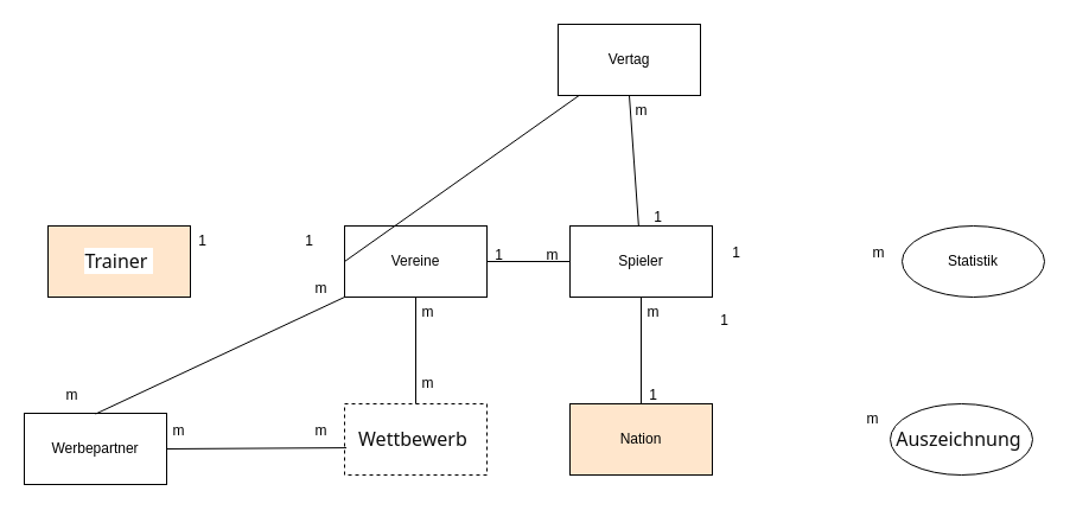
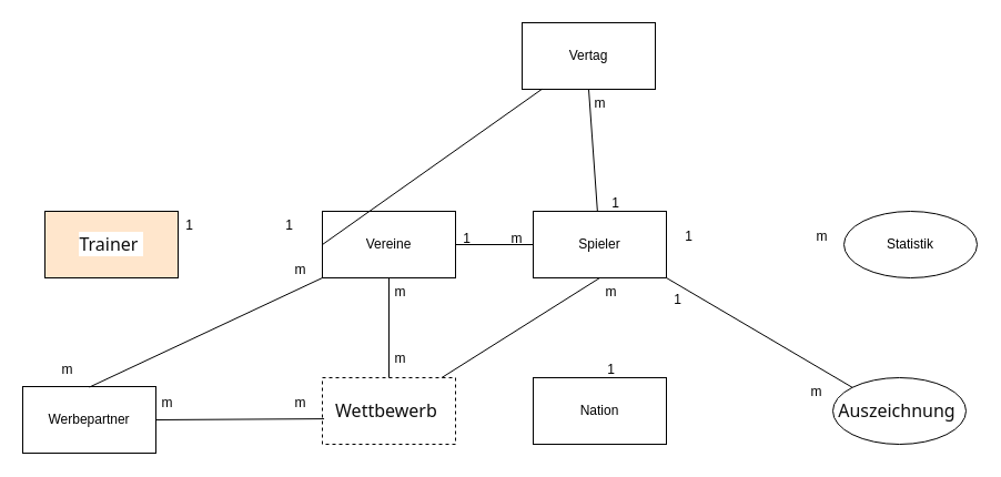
  <mxCell id="0" />
  <mxCell id="1" parent="0" />
  <mxCell id="2" value="Spieler" style="rounded=0;whiteSpace=wrap;html=1;" vertex="1" parent="1"><mxGeometry x="480" y="190" width="120" height="60" as="geometry" /></mxCell>
- <mxCell id="3" value="Nation" style="rounded=0;whiteSpace=wrap;html=1;fillColor=#ffe6cc;" vertex="1" parent="1"><mxGeometry x="480" y="340" width="120" height="60" as="geometry" /></mxCell>
+ <mxCell id="3" value="Nation" style="rounded=0;whiteSpace=wrap;html=1;" vertex="1" parent="1"><mxGeometry x="480" y="340" width="120" height="60" as="geometry" /></mxCell>
  <mxCell id="4" value="Vereine" style="rounded=0;whiteSpace=wrap;html=1;" vertex="1" parent="1"><mxGeometry x="290" y="190" width="120" height="60" as="geometry" /></mxCell>
  <mxCell id="5" value="&lt;span style=&quot;color: rgb(13, 13, 13); font-family: Söhne, ui-sans-serif, system-ui, -apple-system, &amp;quot;Segoe UI&amp;quot;, Roboto, Ubuntu, Cantarell, &amp;quot;Noto Sans&amp;quot;, sans-serif, &amp;quot;Helvetica Neue&amp;quot;, Arial, &amp;quot;Apple Color Emoji&amp;quot;, &amp;quot;Segoe UI Emoji&amp;quot;, &amp;quot;Segoe UI Symbol&amp;quot;, &amp;quot;Noto Color Emoji&amp;quot;; font-size: 16px; text-align: left; white-space-collapse: preserve; background-color: rgb(255, 255, 255);&quot;&gt;Trainer &lt;/span&gt;" style="rounded=0;whiteSpace=wrap;html=1;fillColor=#ffe6cc;" vertex="1" parent="1"><mxGeometry x="40" y="190" width="120" height="60" as="geometry" /></mxCell>
  <mxCell id="6" value="&lt;span style=&quot;color: rgb(13, 13, 13); font-family: Söhne, ui-sans-serif, system-ui, -apple-system, &amp;quot;Segoe UI&amp;quot;, Roboto, Ubuntu, Cantarell, &amp;quot;Noto Sans&amp;quot;, sans-serif, &amp;quot;Helvetica Neue&amp;quot;, Arial, &amp;quot;Apple Color Emoji&amp;quot;, &amp;quot;Segoe UI Emoji&amp;quot;, &amp;quot;Segoe UI Symbol&amp;quot;, &amp;quot;Noto Color Emoji&amp;quot;; font-size: 16px; text-align: left; white-space-collapse: preserve; background-color: rgb(255, 255, 255);&quot;&gt;Auszeichnung &lt;/span&gt;" style="ellipse;whiteSpace=wrap;html=1;" vertex="1" parent="1"><mxGeometry x="750" y="340" width="120" height="60" as="geometry" /></mxCell>
  <mxCell id="7" value="&lt;span style=&quot;color: rgb(13, 13, 13); font-family: Söhne, ui-sans-serif, system-ui, -apple-system, &amp;quot;Segoe UI&amp;quot;, Roboto, Ubuntu, Cantarell, &amp;quot;Noto Sans&amp;quot;, sans-serif, &amp;quot;Helvetica Neue&amp;quot;, Arial, &amp;quot;Apple Color Emoji&amp;quot;, &amp;quot;Segoe UI Emoji&amp;quot;, &amp;quot;Segoe UI Symbol&amp;quot;, &amp;quot;Noto Color Emoji&amp;quot;; font-size: 16px; text-align: left; white-space-collapse: preserve; background-color: rgb(255, 255, 255);&quot;&gt;Wettbewerb &lt;/span&gt;" style="rounded=0;whiteSpace=wrap;html=1;dashed=1;" vertex="1" parent="1"><mxGeometry x="290" y="340" width="120" height="60" as="geometry" /></mxCell>
  <mxCell id="8" value="Statistik" style="ellipse;whiteSpace=wrap;html=1;" vertex="1" parent="1"><mxGeometry x="760" y="190" width="120" height="60" as="geometry" /></mxCell>
  <mxCell id="9" value="Vertag" style="rounded=0;whiteSpace=wrap;html=1;" vertex="1" parent="1"><mxGeometry x="470" y="20" width="120" height="60" as="geometry" /></mxCell>
  <mxCell id="10" value="Werbepartner" style="rounded=0;whiteSpace=wrap;html=1;" vertex="1" parent="1"><mxGeometry x="20" y="348" width="120" height="60" as="geometry" /></mxCell>
  <mxCell id="11" value="" style="endArrow=none;html=1;rounded=0;exitX=1;exitY=0.5;exitDx=0;exitDy=0;entryX=0;entryY=0.5;entryDx=0;entryDy=0;" edge="1" parent="1" source="4" target="2"><mxGeometry width="50" height="50" relative="1" as="geometry"><mxPoint x="530" y="20" as="sourcePoint" /><mxPoint x="580" y="-30" as="targetPoint" /></mxGeometry></mxCell>
  <mxCell id="12" value="1" style="text;html=1;align=center;verticalAlign=middle;resizable=0;points=[];autosize=1;strokeColor=none;fillColor=none;" vertex="1" parent="1"><mxGeometry x="405" y="200" width="30" height="30" as="geometry" /></mxCell>
  <mxCell id="13" value="m" style="text;html=1;align=center;verticalAlign=middle;resizable=0;points=[];autosize=1;strokeColor=none;fillColor=none;" vertex="1" parent="1"><mxGeometry x="450" y="200" width="30" height="30" as="geometry" /></mxCell>
  <mxCell id="14" value="" style="endArrow=none;html=1;rounded=0;exitX=0.5;exitY=1;exitDx=0;exitDy=0;entryX=0.5;entryY=0;entryDx=0;entryDy=0;" edge="1" parent="1" source="4" target="7"><mxGeometry width="50" height="50" relative="1" as="geometry"><mxPoint x="550" y="40" as="sourcePoint" /><mxPoint x="600" y="-10" as="targetPoint" /></mxGeometry></mxCell>
  <mxCell id="15" value="m" style="text;html=1;align=center;verticalAlign=middle;resizable=0;points=[];autosize=1;strokeColor=none;fillColor=none;" vertex="1" parent="1"><mxGeometry x="345" y="248" width="30" height="30" as="geometry" /></mxCell>
  <mxCell id="16" value="m" style="text;html=1;align=center;verticalAlign=middle;resizable=0;points=[];autosize=1;strokeColor=none;fillColor=none;" vertex="1" parent="1"><mxGeometry x="345" y="308" width="30" height="30" as="geometry" /></mxCell>
- <mxCell id="17" value="" style="endArrow=none;html=1;rounded=0;exitX=0.5;exitY=1;exitDx=0;exitDy=0;entryX=0.5;entryY=0;entryDx=0;entryDy=0;" edge="1" parent="1" source="2" target="3"><mxGeometry width="50" height="50" relative="1" as="geometry"><mxPoint x="560" y="50" as="sourcePoint" /><mxPoint x="610" y="0" as="targetPoint" /></mxGeometry></mxCell>
+ <mxCell id="17" value="" style="endArrow=none;html=1;rounded=0;exitX=0.5;exitY=1;exitDx=0;exitDy=0;" edge="1" parent="1" source="2" target="7"><mxGeometry width="50" height="50" relative="1" as="geometry"><mxPoint x="560" y="50" as="sourcePoint" /><mxPoint x="610" y="0" as="targetPoint" /></mxGeometry></mxCell>
  <mxCell id="18" value="m" style="text;html=1;align=center;verticalAlign=middle;resizable=0;points=[];autosize=1;strokeColor=none;fillColor=none;" vertex="1" parent="1"><mxGeometry x="535" y="248" width="30" height="30" as="geometry" /></mxCell>
  <mxCell id="19" value="1" style="text;html=1;align=center;verticalAlign=middle;resizable=0;points=[];autosize=1;strokeColor=none;fillColor=none;" vertex="1" parent="1"><mxGeometry x="535" y="318" width="30" height="30" as="geometry" /></mxCell>
  <mxCell id="20" value="" style="endArrow=none;html=1;rounded=0;exitX=0;exitY=0.5;exitDx=0;exitDy=0;" edge="1" parent="1" source="4" target="9"><mxGeometry width="50" height="50" relative="1" as="geometry"><mxPoint x="570" y="60" as="sourcePoint" /><mxPoint x="620" y="10" as="targetPoint" /></mxGeometry></mxCell>
  <mxCell id="21" value="1" style="text;html=1;align=center;verticalAlign=middle;resizable=0;points=[];autosize=1;strokeColor=none;fillColor=none;" vertex="1" parent="1"><mxGeometry x="245" y="188" width="30" height="30" as="geometry" /></mxCell>
  <mxCell id="22" value="1" style="text;html=1;align=center;verticalAlign=middle;resizable=0;points=[];autosize=1;strokeColor=none;fillColor=none;" vertex="1" parent="1"><mxGeometry x="155" y="188" width="30" height="30" as="geometry" /></mxCell>
  <mxCell id="23" value="1" style="text;html=1;align=center;verticalAlign=middle;resizable=0;points=[];autosize=1;strokeColor=none;fillColor=none;" vertex="1" parent="1"><mxGeometry x="605" y="198" width="30" height="30" as="geometry" /></mxCell>
  <mxCell id="24" value="m" style="text;html=1;align=center;verticalAlign=middle;resizable=0;points=[];autosize=1;strokeColor=none;fillColor=none;" vertex="1" parent="1"><mxGeometry x="725" y="198" width="30" height="30" as="geometry" /></mxCell>
  <mxCell id="25" value="" style="endArrow=none;html=1;rounded=0;exitX=0.013;exitY=0.618;exitDx=0;exitDy=0;exitPerimeter=0;entryX=1;entryY=0.5;entryDx=0;entryDy=0;" edge="1" parent="1" source="7" target="10"><mxGeometry width="50" height="50" relative="1" as="geometry"><mxPoint x="590" y="80" as="sourcePoint" /><mxPoint x="640" y="30" as="targetPoint" /></mxGeometry></mxCell>
  <mxCell id="26" value="m" style="text;html=1;align=center;verticalAlign=middle;resizable=0;points=[];autosize=1;strokeColor=none;fillColor=none;" vertex="1" parent="1"><mxGeometry x="135" y="348" width="30" height="30" as="geometry" /></mxCell>
  <mxCell id="27" value="m" style="text;html=1;align=center;verticalAlign=middle;resizable=0;points=[];autosize=1;strokeColor=none;fillColor=none;" vertex="1" parent="1"><mxGeometry x="255" y="348" width="30" height="30" as="geometry" /></mxCell>
  <mxCell id="28" value="" style="endArrow=none;html=1;rounded=0;exitX=0;exitY=1;exitDx=0;exitDy=0;entryX=1.17;entryY=1.017;entryDx=0;entryDy=0;entryPerimeter=0;" edge="1" parent="1" source="4" target="30"><mxGeometry width="50" height="50" relative="1" as="geometry"><mxPoint x="600" y="90" as="sourcePoint" /><mxPoint x="650" y="40" as="targetPoint" /></mxGeometry></mxCell>
  <mxCell id="29" value="m" style="text;html=1;align=center;verticalAlign=middle;resizable=0;points=[];autosize=1;strokeColor=none;fillColor=none;" vertex="1" parent="1"><mxGeometry x="255" y="228" width="30" height="30" as="geometry" /></mxCell>
  <mxCell id="30" value="m" style="text;html=1;align=center;verticalAlign=middle;resizable=0;points=[];autosize=1;strokeColor=none;fillColor=none;" vertex="1" parent="1"><mxGeometry x="45" y="318" width="30" height="30" as="geometry" /></mxCell>
  <mxCell id="31" value="" style="endArrow=none;html=1;rounded=0;entryX=0.5;entryY=1;entryDx=0;entryDy=0;" edge="1" parent="1" source="2" target="9"><mxGeometry width="50" height="50" relative="1" as="geometry"><mxPoint x="540" y="280" as="sourcePoint" /><mxPoint x="590" y="230" as="targetPoint" /></mxGeometry></mxCell>
  <mxCell id="32" value="m" style="text;html=1;align=center;verticalAlign=middle;resizable=0;points=[];autosize=1;strokeColor=none;fillColor=none;" vertex="1" parent="1"><mxGeometry x="525" y="78" width="30" height="30" as="geometry" /></mxCell>
  <mxCell id="33" value="1" style="text;html=1;align=center;verticalAlign=middle;resizable=0;points=[];autosize=1;strokeColor=none;fillColor=none;" vertex="1" parent="1"><mxGeometry x="539" y="168" width="30" height="30" as="geometry" /></mxCell>
+ <mxCell id="34" value="" style="endArrow=none;html=1;rounded=0;entryX=0;entryY=0;entryDx=0;entryDy=0;exitX=1;exitY=1;exitDx=0;exitDy=0;" edge="1" parent="1" source="2" target="6"><mxGeometry width="50" height="50" relative="1" as="geometry"><mxPoint x="410" y="280" as="sourcePoint" /><mxPoint x="460" y="230" as="targetPoint" /></mxGeometry></mxCell>
  <mxCell id="35" value="1" style="text;html=1;align=center;verticalAlign=middle;resizable=0;points=[];autosize=1;strokeColor=none;fillColor=none;" vertex="1" parent="1"><mxGeometry x="595" y="255" width="30" height="30" as="geometry" /></mxCell>
  <mxCell id="36" value="m" style="text;html=1;align=center;verticalAlign=middle;resizable=0;points=[];autosize=1;strokeColor=none;fillColor=none;" vertex="1" parent="1"><mxGeometry x="720" y="338" width="30" height="30" as="geometry" /></mxCell>
